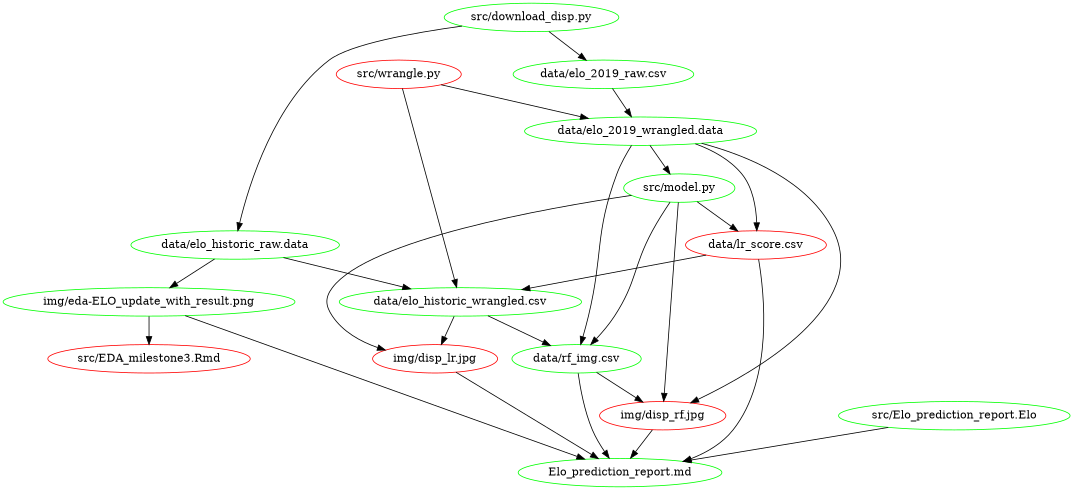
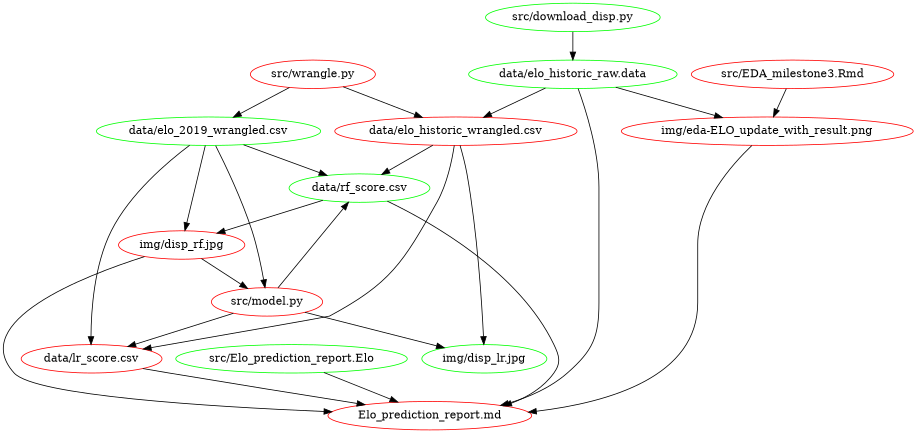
  digraph {
    node [color=green]
-   n1 [label="Elo_prediction_report.md"]
-   n2 [label="data/elo_2019_raw.csv"]
-   n3 [label="data/elo_2019_wrangled.data"]
+   n1 [color=red label="Elo_prediction_report.md"]
+   n3 [label="data/elo_2019_wrangled.csv"]
    n4 [color=red label="data/lr_score.csv"]
-   n5 [label="data/rf_img.csv"]
+   n5 [label="data/rf_score.csv"]
    n6 [color=red label="img/disp_rf.jpg"]
-   n7 [label="src/model.py"]
-   n8 [color=red label="img/disp_lr.jpg"]
+   n7 [color=red label="src/model.py"]
+   n8 [label="img/disp_lr.jpg"]
    n9 [label="data/elo_historic_raw.data"]
-   n10 [label="data/elo_historic_wrangled.csv"]
-   n11 [label="img/eda-ELO_update_with_result.png"]
+   n10 [color=red label="data/elo_historic_wrangled.csv"]
+   n11 [color=red label="img/eda-ELO_update_with_result.png"]
    n12 [color=red label="src/EDA_milestone3.Rmd"]
    n13 [label="src/Elo_prediction_report.Elo"]
    n14 [label="src/download_disp.py"]
    n15 [color=red label="src/wrangle.py"]
-   n2 -> n3
    n3 -> n4
    n3 -> n5
    n3 -> n6
    n3 -> n7
    n4 -> n1
    n5 -> n1
    n5 -> n6
    n6 -> n1
    n7 -> n4
    n7 -> n5
-   n7 -> n6
+   n6 -> n7
    n7 -> n8
-   n8 -> n1
+   n9 -> n1
    n9 -> n10
    n9 -> n11
-   n4 -> n10
+   n10 -> n4
    n10 -> n5
    n10 -> n8
    n11 -> n1
-   n11 -> n12
+   n12 -> n11
    n13 -> n1
-   n14 -> n2
    n14 -> n9
    n15 -> n3
    n15 -> n10
  }
